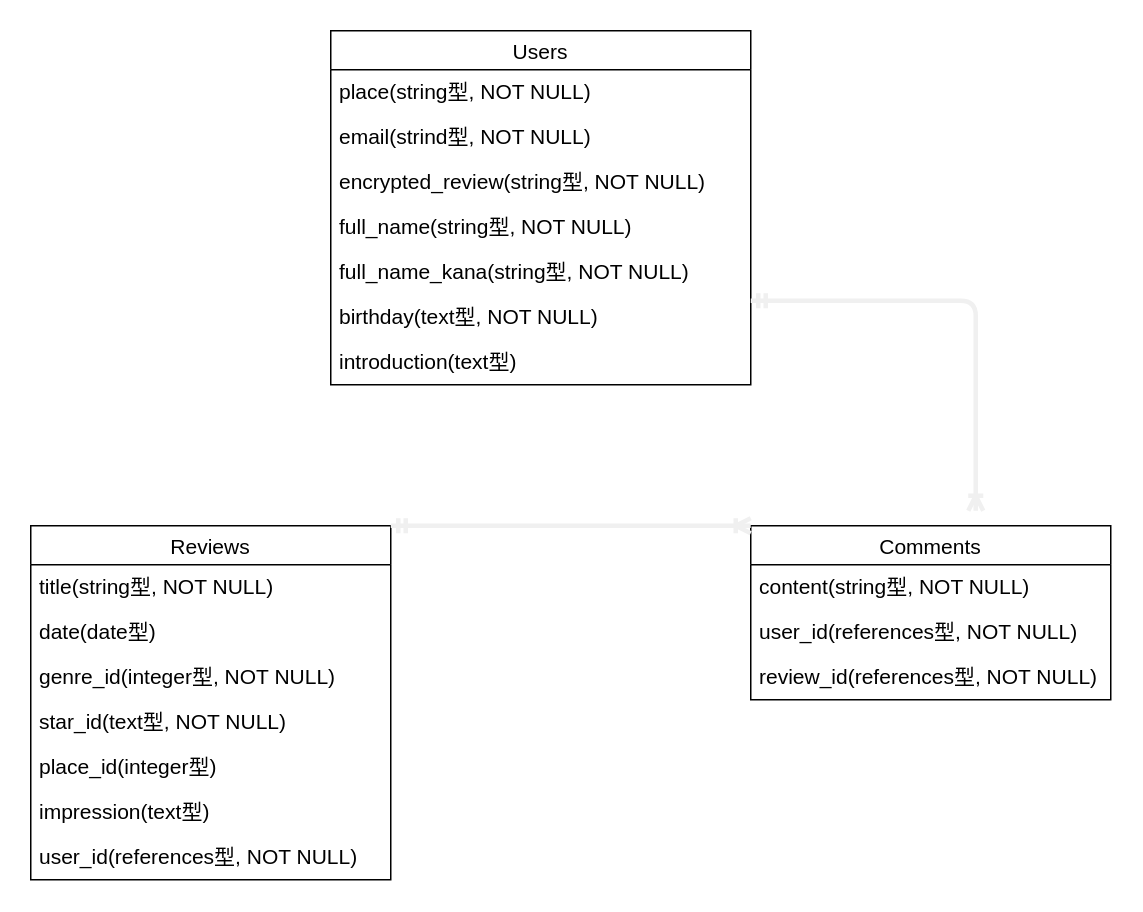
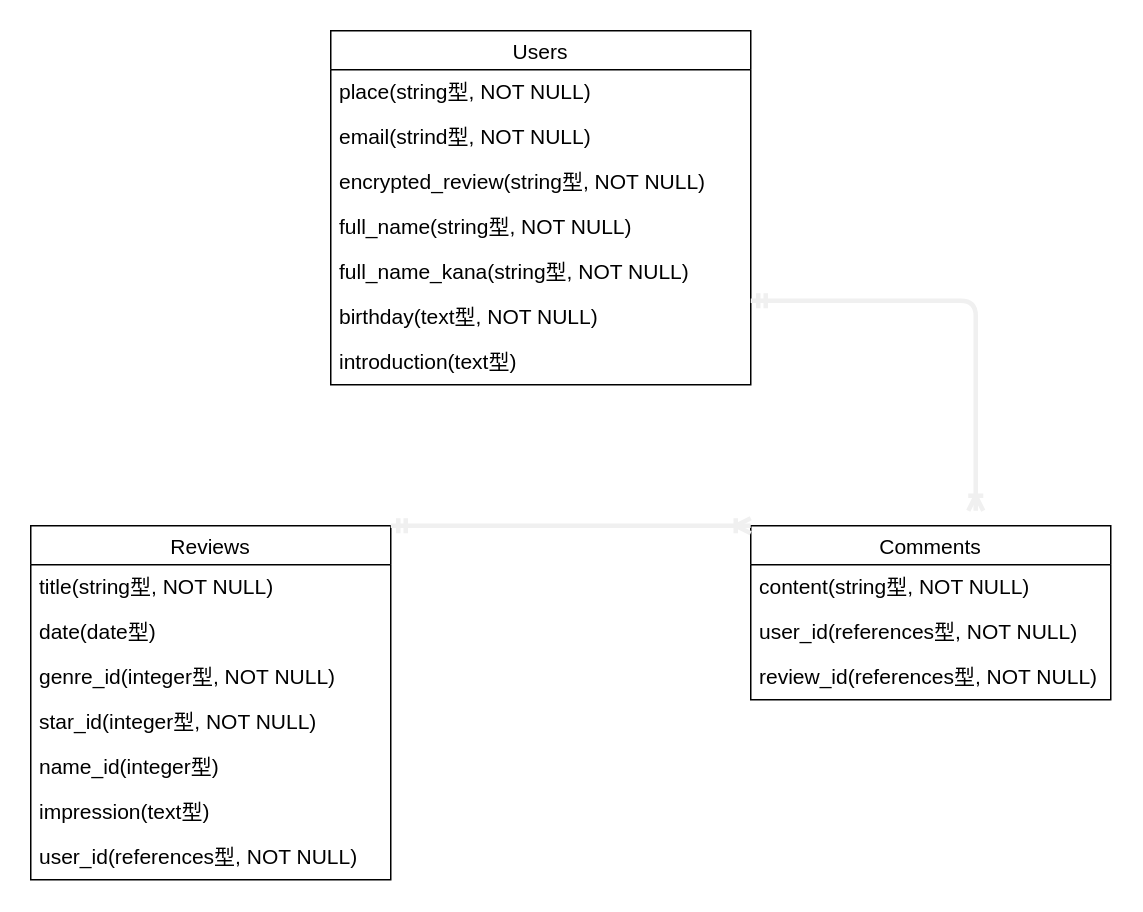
  <mxCell id="0" />
  <mxCell id="1" parent="0" />
  <mxCell id="2" value="Users" style="swimlane;fontStyle=0;childLayout=stackLayout;horizontal=1;startSize=26;horizontalStack=0;resizeParent=1;resizeParentMax=0;resizeLast=0;collapsible=1;marginBottom=0;align=center;fontSize=14;" vertex="1" parent="1"><mxGeometry x="220" y="20" width="280" height="236" as="geometry"><mxRectangle x="280" y="40" width="50" height="26" as="alternateBounds" /></mxGeometry></mxCell>
  <mxCell id="3" value="place(string型, NOT NULL)" style="text;strokeColor=none;fillColor=none;spacingLeft=4;spacingRight=4;overflow=hidden;rotatable=0;points=[[0,0.5],[1,0.5]];portConstraint=eastwest;fontSize=14;" vertex="1" parent="2"><mxGeometry y="26" width="280" height="30" as="geometry" /></mxCell>
  <mxCell id="4" value="email(strind型, NOT NULL)" style="text;strokeColor=none;fillColor=none;spacingLeft=4;spacingRight=4;overflow=hidden;rotatable=0;points=[[0,0.5],[1,0.5]];portConstraint=eastwest;fontSize=14;" vertex="1" parent="2"><mxGeometry y="56" width="280" height="30" as="geometry" /></mxCell>
  <mxCell id="5" value="encrypted_review(string型, NOT NULL)" style="text;strokeColor=none;fillColor=none;spacingLeft=4;spacingRight=4;overflow=hidden;rotatable=0;points=[[0,0.5],[1,0.5]];portConstraint=eastwest;fontSize=14;" vertex="1" parent="2"><mxGeometry y="86" width="280" height="30" as="geometry" /></mxCell>
  <mxCell id="6" value="full_name(string型, NOT NULL)" style="text;strokeColor=none;fillColor=none;spacingLeft=4;spacingRight=4;overflow=hidden;rotatable=0;points=[[0,0.5],[1,0.5]];portConstraint=eastwest;fontSize=14;" vertex="1" parent="2"><mxGeometry y="116" width="280" height="30" as="geometry" /></mxCell>
  <mxCell id="7" value="full_name_kana(string型, NOT NULL)" style="text;strokeColor=none;fillColor=none;spacingLeft=4;spacingRight=4;overflow=hidden;rotatable=0;points=[[0,0.5],[1,0.5]];portConstraint=eastwest;fontSize=14;" vertex="1" parent="2"><mxGeometry y="146" width="280" height="30" as="geometry" /></mxCell>
  <mxCell id="8" value="birthday(text型, NOT NULL)" style="text;strokeColor=none;fillColor=none;spacingLeft=4;spacingRight=4;overflow=hidden;rotatable=0;points=[[0,0.5],[1,0.5]];portConstraint=eastwest;fontSize=14;" vertex="1" parent="2"><mxGeometry y="176" width="280" height="30" as="geometry" /></mxCell>
  <mxCell id="9" value="introduction(text型)" style="text;strokeColor=none;fillColor=none;spacingLeft=4;spacingRight=4;overflow=hidden;rotatable=0;points=[[0,0.5],[1,0.5]];portConstraint=eastwest;fontSize=14;" vertex="1" parent="2"><mxGeometry y="206" width="280" height="30" as="geometry" /></mxCell>
  <mxCell id="10" value="Reviews" style="swimlane;fontStyle=0;childLayout=stackLayout;horizontal=1;startSize=26;horizontalStack=0;resizeParent=1;resizeParentMax=0;resizeLast=0;collapsible=1;marginBottom=0;align=center;fontSize=14;" vertex="1" parent="1"><mxGeometry x="20" y="350" width="240" height="236" as="geometry" /></mxCell>
  <mxCell id="11" value="title(string型, NOT NULL)" style="text;strokeColor=none;fillColor=none;spacingLeft=4;spacingRight=4;overflow=hidden;rotatable=0;points=[[0,0.5],[1,0.5]];portConstraint=eastwest;fontSize=14;" vertex="1" parent="10"><mxGeometry y="26" width="240" height="30" as="geometry" /></mxCell>
  <mxCell id="12" value="date(date型)" style="text;strokeColor=none;fillColor=none;spacingLeft=4;spacingRight=4;overflow=hidden;rotatable=0;points=[[0,0.5],[1,0.5]];portConstraint=eastwest;fontSize=14;" vertex="1" parent="10"><mxGeometry y="56" width="240" height="30" as="geometry" /></mxCell>
  <mxCell id="13" value="genre_id(integer型, NOT NULL)" style="text;strokeColor=none;fillColor=none;spacingLeft=4;spacingRight=4;overflow=hidden;rotatable=0;points=[[0,0.5],[1,0.5]];portConstraint=eastwest;fontSize=14;" vertex="1" parent="10"><mxGeometry y="86" width="240" height="30" as="geometry" /></mxCell>
- <mxCell id="14" value="star_id(text型, NOT NULL)" style="text;strokeColor=none;fillColor=none;spacingLeft=4;spacingRight=4;overflow=hidden;rotatable=0;points=[[0,0.5],[1,0.5]];portConstraint=eastwest;fontSize=14;" vertex="1" parent="10"><mxGeometry y="116" width="240" height="30" as="geometry" /></mxCell>
- <mxCell id="15" value="place_id(integer型)" style="text;strokeColor=none;fillColor=none;spacingLeft=4;spacingRight=4;overflow=hidden;rotatable=0;points=[[0,0.5],[1,0.5]];portConstraint=eastwest;fontSize=14;" vertex="1" parent="10"><mxGeometry y="146" width="240" height="30" as="geometry" /></mxCell>
+ <mxCell id="14" value="star_id(integer型, NOT NULL)" style="text;strokeColor=none;fillColor=none;spacingLeft=4;spacingRight=4;overflow=hidden;rotatable=0;points=[[0,0.5],[1,0.5]];portConstraint=eastwest;fontSize=14;" vertex="1" parent="10"><mxGeometry y="116" width="240" height="30" as="geometry" /></mxCell>
+ <mxCell id="15" value="name_id(integer型)" style="text;strokeColor=none;fillColor=none;spacingLeft=4;spacingRight=4;overflow=hidden;rotatable=0;points=[[0,0.5],[1,0.5]];portConstraint=eastwest;fontSize=14;" vertex="1" parent="10"><mxGeometry y="146" width="240" height="30" as="geometry" /></mxCell>
  <mxCell id="16" value="impression(text型)" style="text;strokeColor=none;fillColor=none;spacingLeft=4;spacingRight=4;overflow=hidden;rotatable=0;points=[[0,0.5],[1,0.5]];portConstraint=eastwest;fontSize=14;" vertex="1" parent="10"><mxGeometry y="176" width="240" height="30" as="geometry" /></mxCell>
  <mxCell id="17" value="user_id(references型, NOT NULL)" style="text;strokeColor=none;fillColor=none;spacingLeft=4;spacingRight=4;overflow=hidden;rotatable=0;points=[[0,0.5],[1,0.5]];portConstraint=eastwest;fontSize=14;" vertex="1" parent="10"><mxGeometry y="206" width="240" height="30" as="geometry" /></mxCell>
  <mxCell id="18" value="Comments" style="swimlane;fontStyle=0;childLayout=stackLayout;horizontal=1;startSize=26;horizontalStack=0;resizeParent=1;resizeParentMax=0;resizeLast=0;collapsible=1;marginBottom=0;align=center;fontSize=14;" vertex="1" parent="1"><mxGeometry x="500" y="350" width="240" height="116" as="geometry" /></mxCell>
  <mxCell id="19" value="content(string型, NOT NULL)" style="text;strokeColor=none;fillColor=none;spacingLeft=4;spacingRight=4;overflow=hidden;rotatable=0;points=[[0,0.5],[1,0.5]];portConstraint=eastwest;fontSize=14;" vertex="1" parent="18"><mxGeometry y="26" width="240" height="30" as="geometry" /></mxCell>
  <mxCell id="20" value="user_id(references型, NOT NULL)" style="text;strokeColor=none;fillColor=none;spacingLeft=4;spacingRight=4;overflow=hidden;rotatable=0;points=[[0,0.5],[1,0.5]];portConstraint=eastwest;fontSize=14;" vertex="1" parent="18"><mxGeometry y="56" width="240" height="30" as="geometry" /></mxCell>
  <mxCell id="21" value="review_id(references型, NOT NULL)" style="text;strokeColor=none;fillColor=none;spacingLeft=4;spacingRight=4;overflow=hidden;rotatable=0;points=[[0,0.5],[1,0.5]];portConstraint=eastwest;fontSize=14;" vertex="1" parent="18"><mxGeometry y="86" width="240" height="30" as="geometry" /></mxCell>
  <mxCell id="22" value="" style="endArrow=ERoneToMany;html=1;rounded=0;fontSize=14;targetPerimeterSpacing=0;strokeColor=#f0f0f0;strokeWidth=3;endFill=0;startArrow=ERmandOne;startFill=0;entryX=0;entryY=0;entryDx=0;entryDy=0;" edge="1" parent="1" target="18"><mxGeometry relative="1" as="geometry"><mxPoint x="260" y="350" as="sourcePoint" /><mxPoint x="420" y="350" as="targetPoint" /></mxGeometry></mxCell>
  <mxCell id="23" value="" style="endArrow=ERoneToMany;startArrow=ERmandOne;html=1;fontSize=14;targetPerimeterSpacing=0;strokeColor=#f0f0f0;strokeWidth=3;endFill=0;startFill=0;" edge="1" parent="1"><mxGeometry width="50" height="50" relative="1" as="geometry"><mxPoint x="500" y="200" as="sourcePoint" /><mxPoint x="650" y="340" as="targetPoint" /><Array as="points"><mxPoint x="650" y="200" /></Array></mxGeometry></mxCell>
